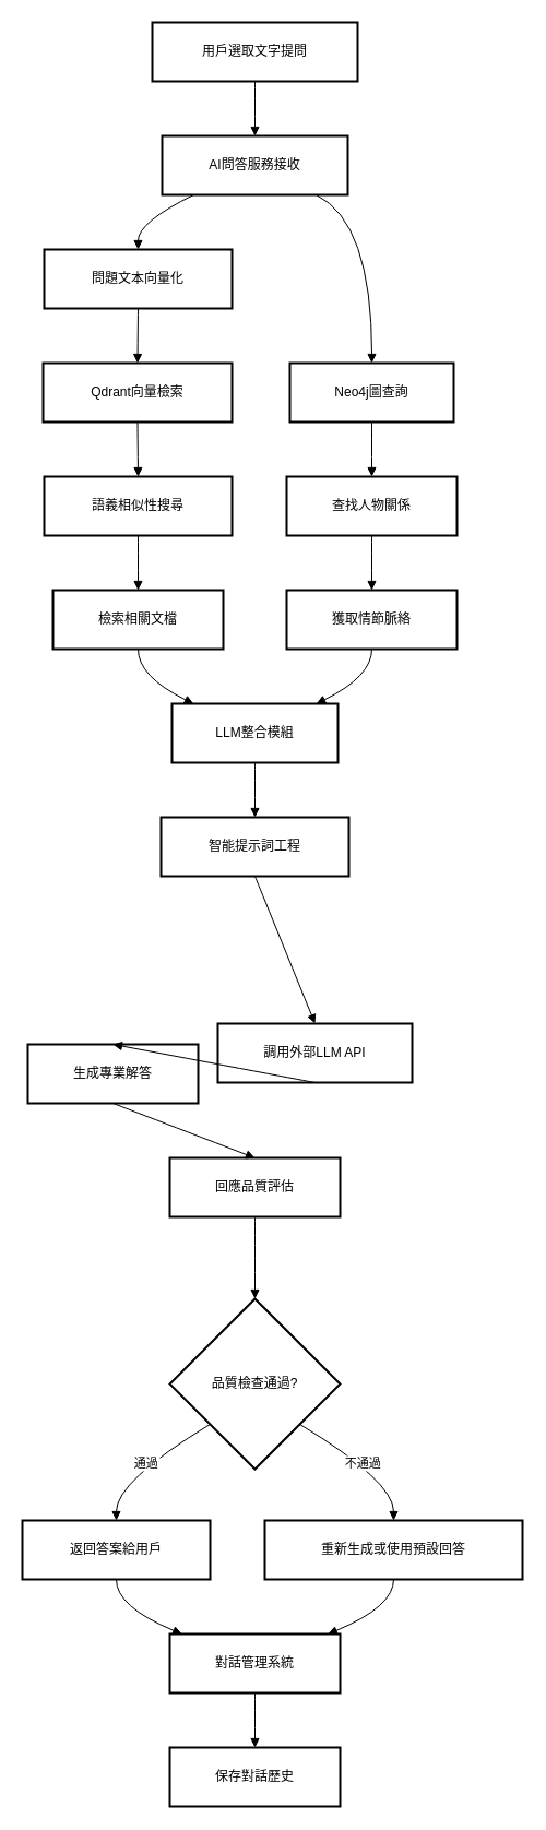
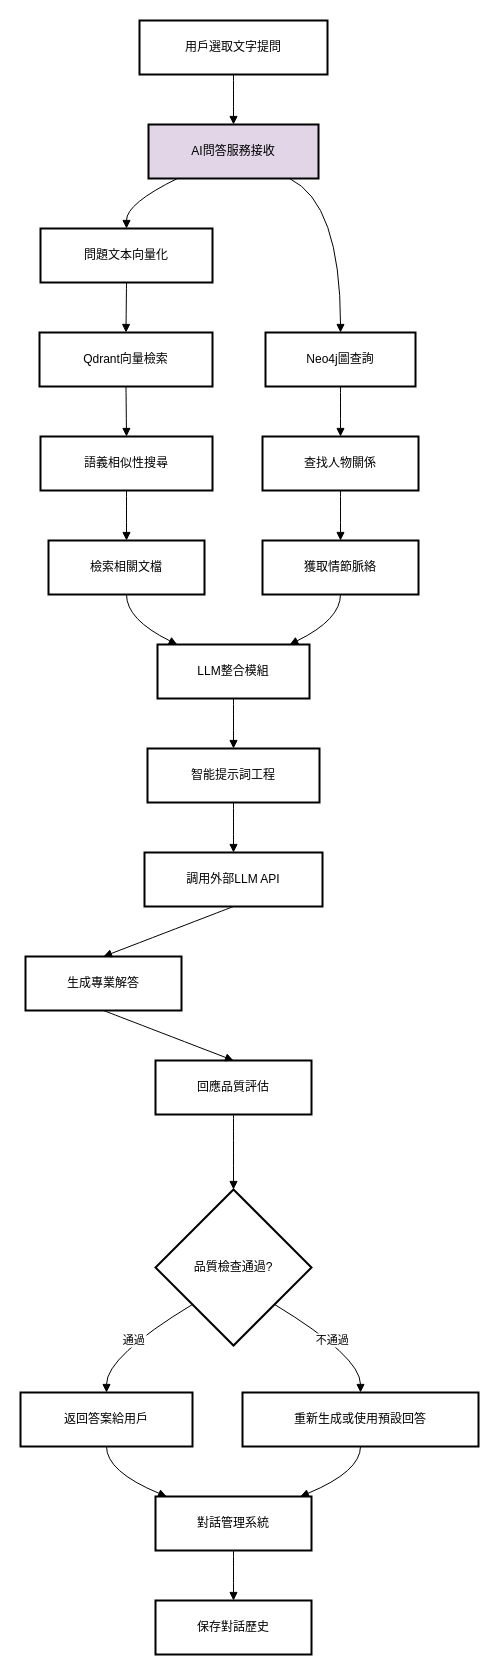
  <mxCell id="0" />
  <mxCell id="1" parent="0" />
  <mxCell id="2" value="用戶選取文字提問" style="whiteSpace=wrap;strokeWidth=2;" vertex="1" parent="1"><mxGeometry x="139" y="20" width="188" height="54" as="geometry" /></mxCell>
- <mxCell id="3" value="AI問答服務接收" style="whiteSpace=wrap;strokeWidth=2;" vertex="1" parent="1"><mxGeometry x="148" y="124" width="170" height="54" as="geometry" /></mxCell>
+ <mxCell id="3" value="AI問答服務接收" style="whiteSpace=wrap;strokeWidth=2;fillColor=#e1d5e7;" vertex="1" parent="1"><mxGeometry x="148" y="124" width="170" height="54" as="geometry" /></mxCell>
  <mxCell id="4" value="問題文本向量化" style="whiteSpace=wrap;strokeWidth=2;" vertex="1" parent="1"><mxGeometry x="40" y="228" width="172" height="54" as="geometry" /></mxCell>
  <mxCell id="5" value="Qdrant向量檢索" style="whiteSpace=wrap;strokeWidth=2;" vertex="1" parent="1"><mxGeometry x="39" y="332" width="173" height="54" as="geometry" /></mxCell>
  <mxCell id="6" value="語義相似性搜尋" style="whiteSpace=wrap;strokeWidth=2;" vertex="1" parent="1"><mxGeometry x="40" y="436" width="172" height="54" as="geometry" /></mxCell>
  <mxCell id="7" value="檢索相關文檔" style="whiteSpace=wrap;strokeWidth=2;" vertex="1" parent="1"><mxGeometry x="48" y="540" width="156" height="54" as="geometry" /></mxCell>
  <mxCell id="8" value="Neo4j圖查詢" style="whiteSpace=wrap;strokeWidth=2;" vertex="1" parent="1"><mxGeometry x="265" y="332" width="150" height="54" as="geometry" /></mxCell>
  <mxCell id="9" value="查找人物關係" style="whiteSpace=wrap;strokeWidth=2;" vertex="1" parent="1"><mxGeometry x="262" y="436" width="156" height="54" as="geometry" /></mxCell>
  <mxCell id="10" value="獲取情節脈絡" style="whiteSpace=wrap;strokeWidth=2;" vertex="1" parent="1"><mxGeometry x="262" y="540" width="156" height="54" as="geometry" /></mxCell>
  <mxCell id="11" value="LLM整合模組" style="whiteSpace=wrap;strokeWidth=2;" vertex="1" parent="1"><mxGeometry x="157" y="644" width="152" height="54" as="geometry" /></mxCell>
  <mxCell id="12" value="智能提示詞工程" style="whiteSpace=wrap;strokeWidth=2;" vertex="1" parent="1"><mxGeometry x="147" y="748" width="172" height="54" as="geometry" /></mxCell>
- <mxCell id="13" value="調用外部LLM API" style="whiteSpace=wrap;strokeWidth=2;" vertex="1" parent="1"><mxGeometry x="199" y="937" width="178" height="54" as="geometry" /></mxCell>
+ <mxCell id="13" value="調用外部LLM API" style="whiteSpace=wrap;strokeWidth=2;" vertex="1" parent="1"><mxGeometry x="144" y="852" width="178" height="54" as="geometry" /></mxCell>
  <mxCell id="14" value="生成專業解答" style="whiteSpace=wrap;strokeWidth=2;" vertex="1" parent="1"><mxGeometry x="25" y="956" width="156" height="54" as="geometry" /></mxCell>
  <mxCell id="15" value="回應品質評估" style="whiteSpace=wrap;strokeWidth=2;" vertex="1" parent="1"><mxGeometry x="155" y="1060" width="156" height="54" as="geometry" /></mxCell>
  <mxCell id="16" value="品質檢查通過?" style="rhombus;strokeWidth=2;whiteSpace=wrap;" vertex="1" parent="1"><mxGeometry x="155" y="1189" width="156" height="156" as="geometry" /></mxCell>
  <mxCell id="17" value="返回答案給用戶" style="whiteSpace=wrap;strokeWidth=2;" vertex="1" parent="1"><mxGeometry x="20" y="1392" width="172" height="54" as="geometry" /></mxCell>
  <mxCell id="18" value="重新生成或使用預設回答" style="whiteSpace=wrap;strokeWidth=2;" vertex="1" parent="1"><mxGeometry x="242" y="1392" width="236" height="54" as="geometry" /></mxCell>
  <mxCell id="19" value="對話管理系統" style="whiteSpace=wrap;strokeWidth=2;" vertex="1" parent="1"><mxGeometry x="155" y="1496" width="156" height="54" as="geometry" /></mxCell>
  <mxCell id="20" value="保存對話歷史" style="whiteSpace=wrap;strokeWidth=2;" vertex="1" parent="1"><mxGeometry x="155" y="1600" width="156" height="54" as="geometry" /></mxCell>
  <mxCell id="21" value="" style="curved=1;startArrow=none;endArrow=block;exitX=0.5;exitY=1;entryX=0.5;entryY=0;rounded=0;" edge="1" parent="1" source="2" target="3"><mxGeometry relative="1" as="geometry"><Array as="points" /></mxGeometry></mxCell>
  <mxCell id="22" value="" style="curved=1;startArrow=none;endArrow=block;exitX=0.17;exitY=1;entryX=0.5;entryY=0;rounded=0;" edge="1" parent="1" source="3" target="4"><mxGeometry relative="1" as="geometry"><Array as="points"><mxPoint x="126" y="203" /></Array></mxGeometry></mxCell>
  <mxCell id="23" value="" style="curved=1;startArrow=none;endArrow=block;exitX=0.5;exitY=1;entryX=0.5;entryY=0;rounded=0;" edge="1" parent="1" source="4" target="5"><mxGeometry relative="1" as="geometry"><Array as="points" /></mxGeometry></mxCell>
  <mxCell id="24" value="" style="curved=1;startArrow=none;endArrow=block;exitX=0.5;exitY=1;entryX=0.5;entryY=0;rounded=0;" edge="1" parent="1" source="5" target="6"><mxGeometry relative="1" as="geometry"><Array as="points" /></mxGeometry></mxCell>
  <mxCell id="25" value="" style="curved=1;startArrow=none;endArrow=block;exitX=0.5;exitY=1;entryX=0.5;entryY=0;rounded=0;" edge="1" parent="1" source="6" target="7"><mxGeometry relative="1" as="geometry"><Array as="points" /></mxGeometry></mxCell>
  <mxCell id="26" value="" style="curved=1;startArrow=none;endArrow=block;exitX=0.83;exitY=1;entryX=0.5;entryY=0;rounded=0;" edge="1" parent="1" source="3" target="8"><mxGeometry relative="1" as="geometry"><Array as="points"><mxPoint x="340" y="203" /></Array></mxGeometry></mxCell>
  <mxCell id="27" value="" style="curved=1;startArrow=none;endArrow=block;exitX=0.5;exitY=1;entryX=0.5;entryY=0;rounded=0;" edge="1" parent="1" source="8" target="9"><mxGeometry relative="1" as="geometry"><Array as="points" /></mxGeometry></mxCell>
  <mxCell id="28" value="" style="curved=1;startArrow=none;endArrow=block;exitX=0.5;exitY=1;entryX=0.5;entryY=0;rounded=0;" edge="1" parent="1" source="9" target="10"><mxGeometry relative="1" as="geometry"><Array as="points" /></mxGeometry></mxCell>
  <mxCell id="29" value="" style="curved=1;startArrow=none;endArrow=block;exitX=0.5;exitY=1;entryX=0.13;entryY=0;rounded=0;" edge="1" parent="1" source="7" target="11"><mxGeometry relative="1" as="geometry"><Array as="points"><mxPoint x="126" y="619" /></Array></mxGeometry></mxCell>
  <mxCell id="30" value="" style="curved=1;startArrow=none;endArrow=block;exitX=0.5;exitY=1;entryX=0.87;entryY=0;rounded=0;" edge="1" parent="1" source="10" target="11"><mxGeometry relative="1" as="geometry"><Array as="points"><mxPoint x="340" y="619" /></Array></mxGeometry></mxCell>
  <mxCell id="31" value="" style="curved=1;startArrow=none;endArrow=block;exitX=0.5;exitY=1;entryX=0.5;entryY=0;rounded=0;" edge="1" parent="1" source="11" target="12"><mxGeometry relative="1" as="geometry"><Array as="points" /></mxGeometry></mxCell>
  <mxCell id="32" value="" style="curved=1;startArrow=none;endArrow=block;exitX=0.5;exitY=1;entryX=0.5;entryY=0;rounded=0;" edge="1" parent="1" source="12" target="13"><mxGeometry relative="1" as="geometry"><Array as="points" /></mxGeometry></mxCell>
  <mxCell id="33" value="" style="curved=1;startArrow=none;endArrow=block;exitX=0.5;exitY=1;entryX=0.5;entryY=0;rounded=0;" edge="1" parent="1" source="13" target="14"><mxGeometry relative="1" as="geometry"><Array as="points" /></mxGeometry></mxCell>
  <mxCell id="34" value="" style="curved=1;startArrow=none;endArrow=block;exitX=0.5;exitY=1;entryX=0.5;entryY=0;rounded=0;" edge="1" parent="1" source="14" target="15"><mxGeometry relative="1" as="geometry"><Array as="points" /></mxGeometry></mxCell>
  <mxCell id="35" value="" style="curved=1;startArrow=none;endArrow=block;exitX=0.5;exitY=1;entryX=0.5;entryY=0;rounded=0;" edge="1" parent="1" source="15" target="16"><mxGeometry relative="1" as="geometry"><Array as="points" /></mxGeometry></mxCell>
  <mxCell id="36" value="通過" style="curved=1;startArrow=none;endArrow=block;exitX=0;exitY=0.95;entryX=0.5;entryY=0.01;rounded=0;" edge="1" parent="1" source="16" target="17"><mxGeometry relative="1" as="geometry"><Array as="points"><mxPoint x="106" y="1356" /></Array></mxGeometry></mxCell>
  <mxCell id="37" value="不通過" style="curved=1;startArrow=none;endArrow=block;exitX=1;exitY=0.95;entryX=0.5;entryY=0.01;rounded=0;" edge="1" parent="1" source="16" target="18"><mxGeometry relative="1" as="geometry"><Array as="points"><mxPoint x="360" y="1356" /></Array></mxGeometry></mxCell>
  <mxCell id="38" value="" style="curved=1;startArrow=none;endArrow=block;exitX=0.5;exitY=1.01;entryX=0.08;entryY=0.01;rounded=0;" edge="1" parent="1" source="17" target="19"><mxGeometry relative="1" as="geometry"><Array as="points"><mxPoint x="106" y="1471" /></Array></mxGeometry></mxCell>
  <mxCell id="39" value="" style="curved=1;startArrow=none;endArrow=block;exitX=0.5;exitY=1.01;entryX=0.92;entryY=0.01;rounded=0;" edge="1" parent="1" source="18" target="19"><mxGeometry relative="1" as="geometry"><Array as="points"><mxPoint x="360" y="1471" /></Array></mxGeometry></mxCell>
  <mxCell id="40" value="" style="curved=1;startArrow=none;endArrow=block;exitX=0.5;exitY=1.01;entryX=0.5;entryY=0.01;rounded=0;" edge="1" parent="1" source="19" target="20"><mxGeometry relative="1" as="geometry"><Array as="points" /></mxGeometry></mxCell>
